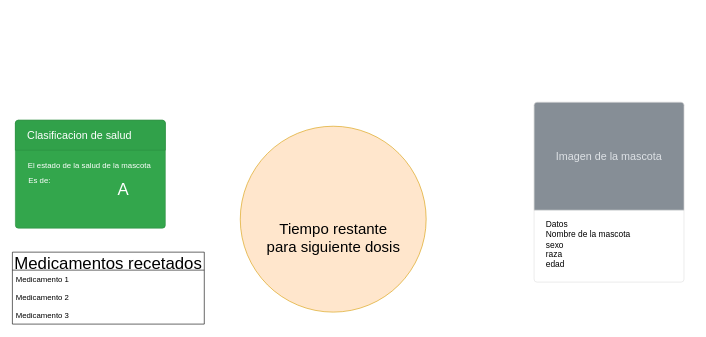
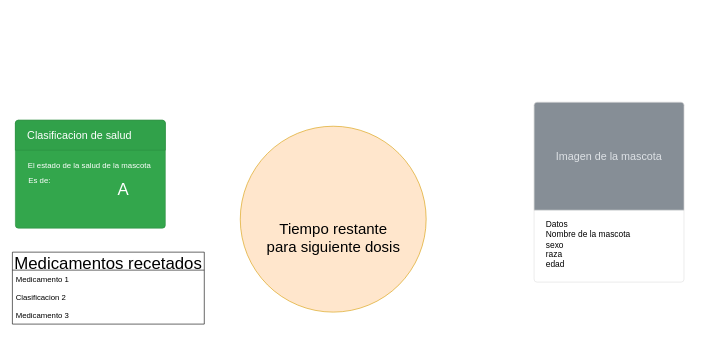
  <mxCell id="0" style=";html=1;" />
  <mxCell id="1" style=";html=1;" parent="0" />
  <mxCell id="2" value="" style="html=1;shadow=0;dashed=0;fillColor=#FFFFFF;strokeColor=none;fontSize=16;fontColor=#181819;align=left;spacing=2;spacingLeft=55;imageWidth=30;" parent="1" vertex="1"><mxGeometry x="25" y="20" width="1130" height="60" as="geometry" /></mxCell>
  <mxCell id="3" value="Datos&lt;br&gt;Nombre de la mascota&lt;br&gt;sexo&lt;br&gt;raza&lt;br&gt;edad" style="html=1;shadow=0;dashed=0;shape=mxgraph.bootstrap.rrect;rSize=5;strokeColor=#DFDFDF;html=1;whiteSpace=wrap;fillColor=#ffffff;fontColor=#000000;verticalAlign=bottom;align=left;spacing=20;fontSize=14;" parent="1" vertex="1"><mxGeometry x="890" y="170" width="250" height="300" as="geometry" /></mxCell>
  <mxCell id="4" value="Imagen de la mascota" style="html=1;shadow=0;dashed=0;shape=mxgraph.bootstrap.topButton;rSize=5;perimeter=none;whiteSpace=wrap;fillColor=#868E96;strokeColor=#DFDFDF;fontColor=#DEE2E6;resizeWidth=1;fontSize=18;" parent="3" vertex="1"><mxGeometry width="250" height="180" relative="1" as="geometry" /></mxCell>
  <mxCell id="5" value="" style="html=1;shadow=0;dashed=0;shape=mxgraph.bootstrap.rrect;rSize=5;strokeColor=#2B8D40;html=1;whiteSpace=wrap;fillColor=#33A64C;fontColor=#ffffff;verticalAlign=bottom;align=left;spacing=20;spacingBottom=0;fontSize=14;" parent="1" vertex="1"><mxGeometry x="25" y="200" width="250" height="180" as="geometry" /></mxCell>
  <mxCell id="6" value="Clasificacion de salud" style="html=1;shadow=0;dashed=0;shape=mxgraph.bootstrap.topButton;rSize=5;perimeter=none;whiteSpace=wrap;fillColor=#31A14A;strokeColor=#2B8D40;fontColor=#ffffff;resizeWidth=1;fontSize=18;align=left;spacing=20;" parent="5" vertex="1"><mxGeometry width="250" height="50" relative="1" as="geometry" /></mxCell>
  <mxCell id="7" value="El estado de la salud de la mascota&amp;nbsp;" style="text;html=1;align=center;verticalAlign=middle;resizable=0;points=[];autosize=1;strokeColor=none;fillColor=none;fontSize=13;fontColor=#FFFFFF;" parent="5" vertex="1"><mxGeometry x="10" y="60" width="230" height="30" as="geometry" /></mxCell>
  <mxCell id="8" value="Es de:" style="text;html=1;align=center;verticalAlign=middle;resizable=0;points=[];autosize=1;strokeColor=none;fillColor=none;fontSize=13;fontColor=#FFFFFF;" parent="5" vertex="1"><mxGeometry x="10" y="85" width="60" height="30" as="geometry" /></mxCell>
  <mxCell id="9" value="&lt;font style=&quot;font-size: 28px;&quot;&gt;A&lt;/font&gt;" style="text;html=1;strokeColor=none;fillColor=none;align=center;verticalAlign=middle;whiteSpace=wrap;rounded=0;fontSize=13;fontColor=#FFFFFF;" parent="5" vertex="1"><mxGeometry x="150" y="100" width="60" height="30" as="geometry" /></mxCell>
  <mxCell id="10" value="Medicamentos recetados" style="swimlane;fontStyle=0;childLayout=stackLayout;horizontal=1;startSize=30;horizontalStack=0;resizeParent=1;resizeParentMax=0;resizeLast=0;collapsible=1;marginBottom=0;fontSize=28;fontColor=#000000;" parent="1" vertex="1"><mxGeometry x="20" y="420" width="320" height="120" as="geometry" /></mxCell>
  <mxCell id="11" value="Medicamento 1" style="text;strokeColor=none;fillColor=none;align=left;verticalAlign=middle;spacingLeft=4;spacingRight=4;overflow=hidden;points=[[0,0.5],[1,0.5]];portConstraint=eastwest;rotatable=0;fontSize=13;fontColor=#000000;" parent="10" vertex="1"><mxGeometry y="30" width="320" height="30" as="geometry" /></mxCell>
- <mxCell id="12" value="Medicamento 2" style="text;strokeColor=none;fillColor=none;align=left;verticalAlign=middle;spacingLeft=4;spacingRight=4;overflow=hidden;points=[[0,0.5],[1,0.5]];portConstraint=eastwest;rotatable=0;fontSize=13;fontColor=#000000;" parent="10" vertex="1"><mxGeometry y="60" width="320" height="30" as="geometry" /></mxCell>
+ <mxCell id="12" value="Clasificacion 2" style="text;strokeColor=none;fillColor=none;align=left;verticalAlign=middle;spacingLeft=4;spacingRight=4;overflow=hidden;points=[[0,0.5],[1,0.5]];portConstraint=eastwest;rotatable=0;fontSize=13;fontColor=#000000;" parent="10" vertex="1"><mxGeometry y="60" width="320" height="30" as="geometry" /></mxCell>
  <mxCell id="13" value="Medicamento 3" style="text;strokeColor=none;fillColor=none;align=left;verticalAlign=middle;spacingLeft=4;spacingRight=4;overflow=hidden;points=[[0,0.5],[1,0.5]];portConstraint=eastwest;rotatable=0;fontSize=13;fontColor=#000000;" parent="10" vertex="1"><mxGeometry y="90" width="320" height="30" as="geometry" /></mxCell>
  <mxCell id="14" value="" style="ellipse;whiteSpace=wrap;html=1;aspect=fixed;fontSize=13;fillColor=#ffe6cc;strokeColor=#d79b00;" parent="1" vertex="1"><mxGeometry x="400" y="210" width="310" height="310" as="geometry" /></mxCell>
  <mxCell id="15" value="Tiempo restante&lt;br&gt;para siguiente dosis" style="text;html=1;align=center;verticalAlign=middle;resizable=0;points=[];autosize=1;strokeColor=none;fillColor=none;fontSize=25;fontColor=#000000;" parent="1" vertex="1"><mxGeometry x="430" y="360" width="250" height="70" as="geometry" /></mxCell>
